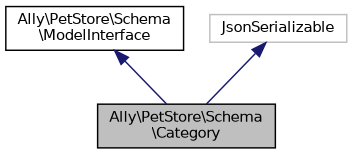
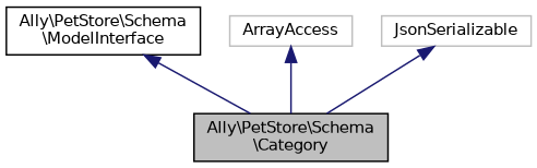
  digraph {
    node [color=black fillcolor=white fontname=Helvetica fontsize=10 shape=record style=filled]
    edge [color=midnightblue dir=back fontname=Helvetica fontsize=10 labelfontname=Helvetica labelfontsize=10 style=solid]
    n1 [fillcolor=grey75 fontcolor=black height=0.2 label="Ally\\PetStore\\Schema\l\\Category" width=0.4]
    n2 [height=0.2 label="Ally\\PetStore\\Schema\l\\ModelInterface" width=0.4]
+   n3 [color=grey75 height=0.2 label=ArrayAccess width=0.4]
    n4 [color=grey75 height=0.2 label=JsonSerializable width=0.4]
    n2 -> n1
+   n3 -> n1
    n4 -> n1
  }
